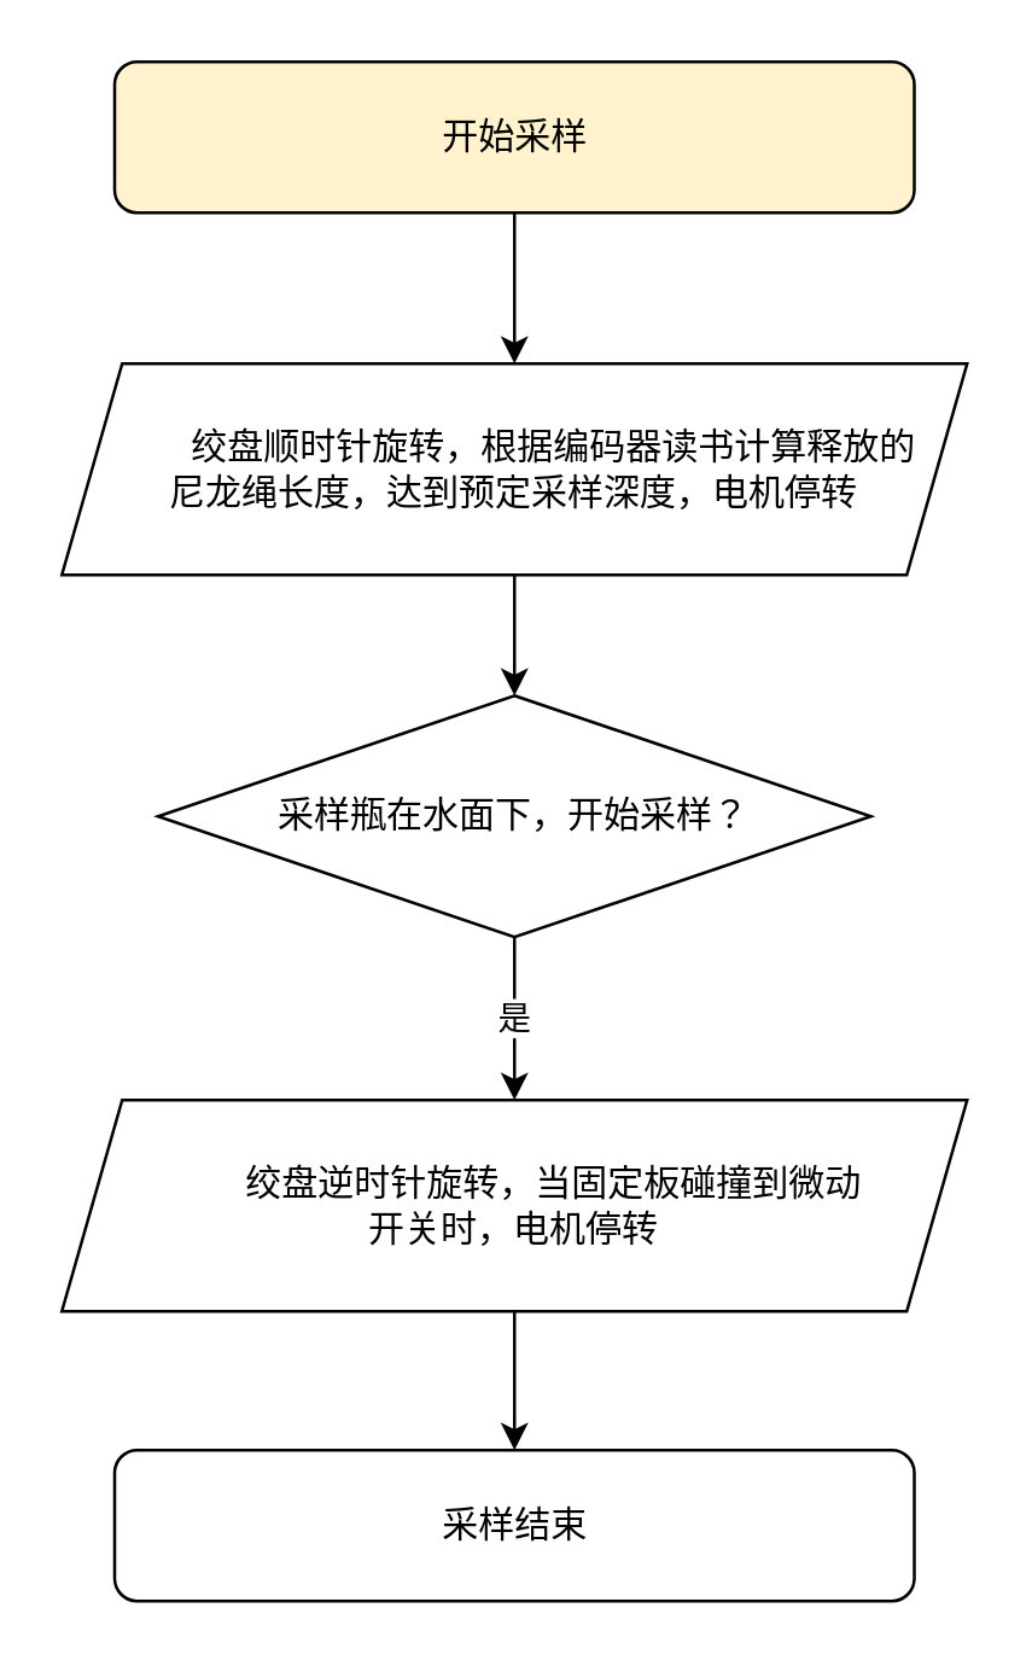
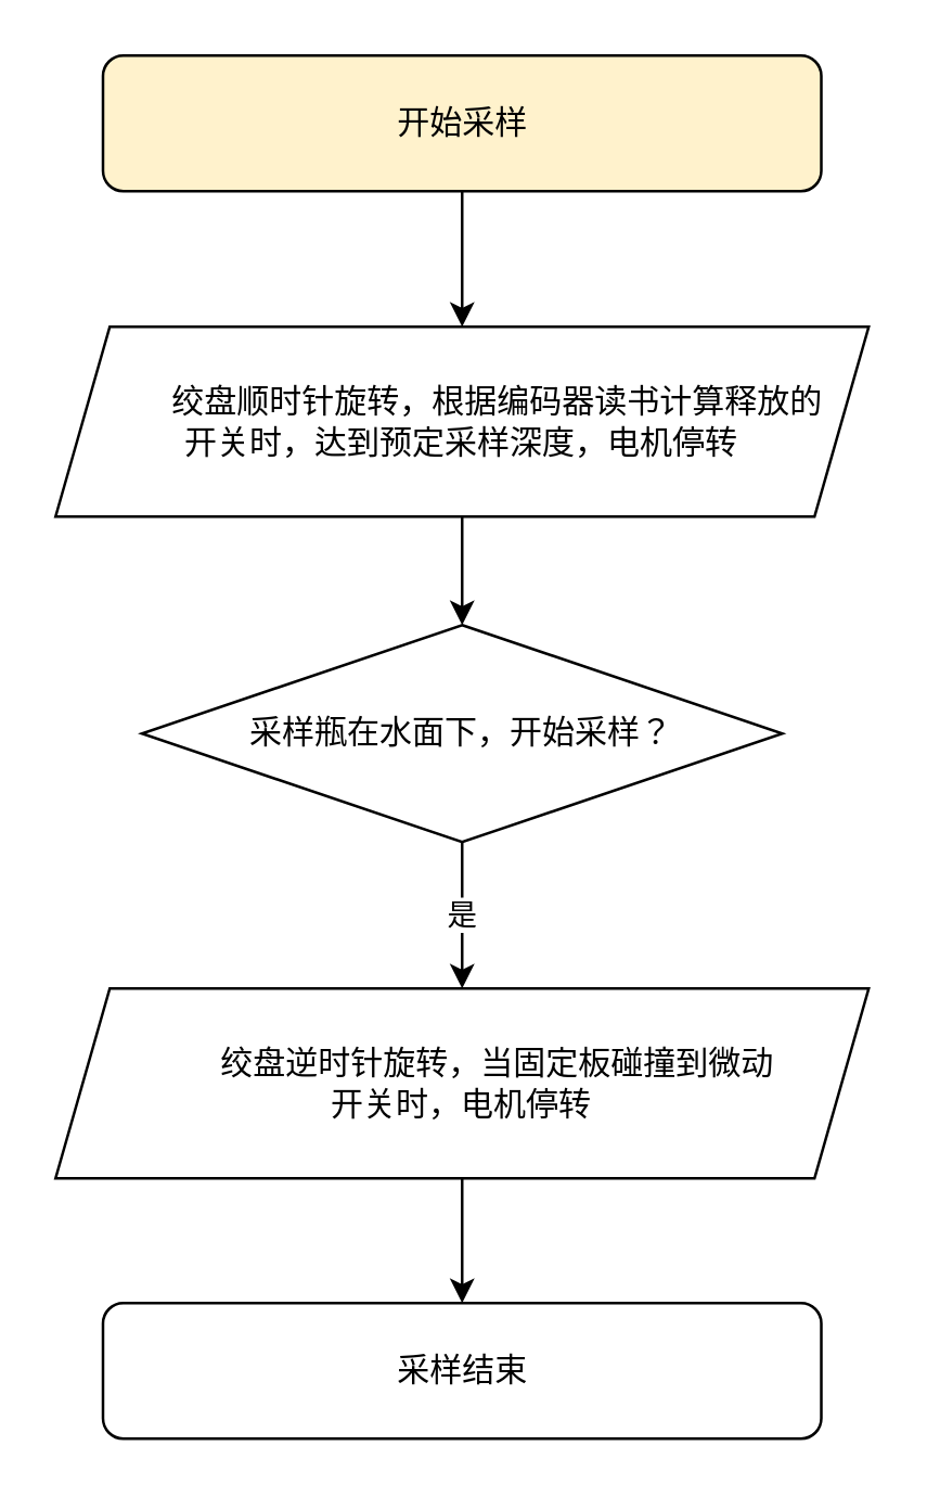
  <mxCell id="0" />
  <mxCell id="1" parent="0" />
  <mxCell id="2" style="edgeStyle=orthogonalEdgeStyle;rounded=0;orthogonalLoop=1;jettySize=auto;html=1;exitX=0.5;exitY=1;exitDx=0;exitDy=0;entryX=0.5;entryY=0;entryDx=0;entryDy=0;" edge="1" parent="1" source="3" target="5"><mxGeometry relative="1" as="geometry" /></mxCell>
  <mxCell id="3" value="开始采样" style="rounded=1;whiteSpace=wrap;html=1;fillColor=#fff2cc;" vertex="1" parent="1"><mxGeometry x="37.5" y="20" width="265" height="50" as="geometry" /></mxCell>
  <mxCell id="4" style="edgeStyle=orthogonalEdgeStyle;rounded=0;orthogonalLoop=1;jettySize=auto;html=1;exitX=0.5;exitY=1;exitDx=0;exitDy=0;entryX=0.5;entryY=0;entryDx=0;entryDy=0;" edge="1" parent="1" source="5" target="7"><mxGeometry relative="1" as="geometry" /></mxCell>
- <mxCell id="5" value="&amp;nbsp; &amp;nbsp; &amp;nbsp; &amp;nbsp; 绞盘顺时针旋转，根据编码器读书计算释放的&lt;br&gt;尼龙绳长度，达到预定采样深度，电机停转" style="shape=parallelogram;perimeter=parallelogramPerimeter;whiteSpace=wrap;html=1;fixedSize=1;" vertex="1" parent="1"><mxGeometry x="20" y="120" width="300" height="70" as="geometry" /></mxCell>
+ <mxCell id="5" value="&amp;nbsp; &amp;nbsp; &amp;nbsp; &amp;nbsp; 绞盘顺时针旋转，根据编码器读书计算释放的&lt;br&gt;开关时，达到预定采样深度，电机停转" style="shape=parallelogram;perimeter=parallelogramPerimeter;whiteSpace=wrap;html=1;fixedSize=1;" vertex="1" parent="1"><mxGeometry x="20" y="120" width="300" height="70" as="geometry" /></mxCell>
  <mxCell id="6" value="是" style="edgeStyle=orthogonalEdgeStyle;rounded=0;orthogonalLoop=1;jettySize=auto;html=1;exitX=0.5;exitY=1;exitDx=0;exitDy=0;entryX=0.5;entryY=0;entryDx=0;entryDy=0;" edge="1" parent="1" source="7" target="9"><mxGeometry relative="1" as="geometry" /></mxCell>
  <mxCell id="7" value="采样瓶在水面下，开始采样？" style="rhombus;whiteSpace=wrap;html=1;" vertex="1" parent="1"><mxGeometry x="51.87" y="230" width="236.25" height="80" as="geometry" /></mxCell>
  <mxCell id="8" style="edgeStyle=orthogonalEdgeStyle;rounded=0;orthogonalLoop=1;jettySize=auto;html=1;exitX=0.5;exitY=1;exitDx=0;exitDy=0;entryX=0.5;entryY=0;entryDx=0;entryDy=0;" edge="1" parent="1" source="9" target="10"><mxGeometry relative="1" as="geometry" /></mxCell>
  <mxCell id="9" value="&amp;nbsp; &amp;nbsp; &amp;nbsp; &amp;nbsp; 绞盘逆时针旋转，当固定板碰撞到微动&lt;br&gt;开关时，电机停转" style="shape=parallelogram;perimeter=parallelogramPerimeter;whiteSpace=wrap;html=1;fixedSize=1;" vertex="1" parent="1"><mxGeometry x="20" y="364" width="300" height="70" as="geometry" /></mxCell>
  <mxCell id="10" value="采样结束" style="rounded=1;whiteSpace=wrap;html=1;" vertex="1" parent="1"><mxGeometry x="37.5" y="480" width="265" height="50" as="geometry" /></mxCell>
